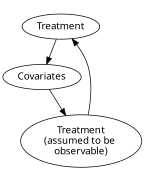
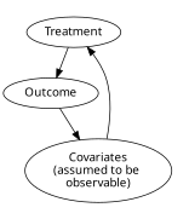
  digraph {
    fontname="Noto Sans"
    rank=same
    node [fontname="Noto Sans"]
    edge [arrowsize=1 fontname="Noto Sans"]
    n1 [label=Treatment]
-   n2 [label="Treatment\n(assumed to be \nobservable)"]
-   n3 [label=Covariates]
+   n2 [label="Covariates\n(assumed to be \nobservable)"]
+   n3 [label=Outcome]
    subgraph cluster_1 {
      color=white
      n1
    }
    subgraph cluster_2 {
      color=white
      n2
    }
    n1 -> n3
    n2 -> n1
    n3 -> n2
  }
